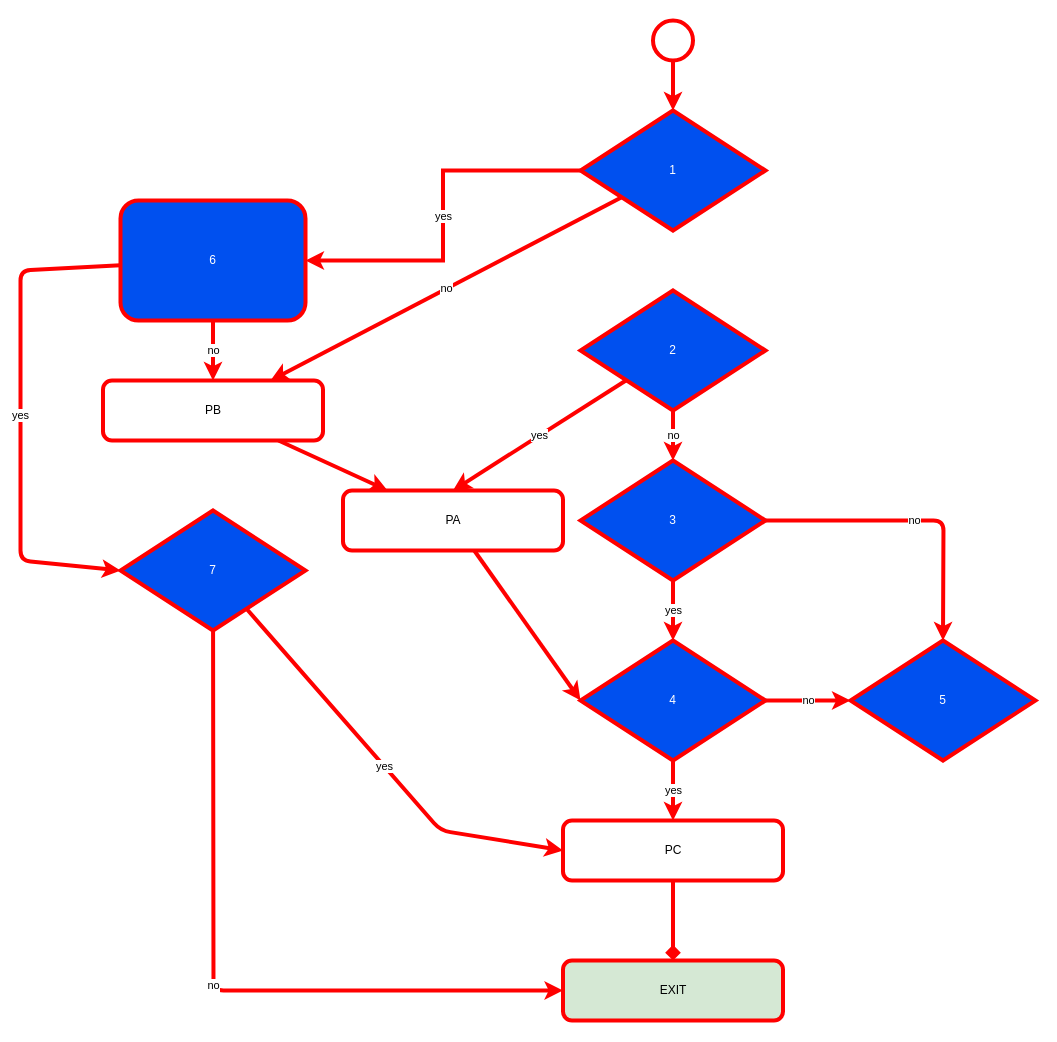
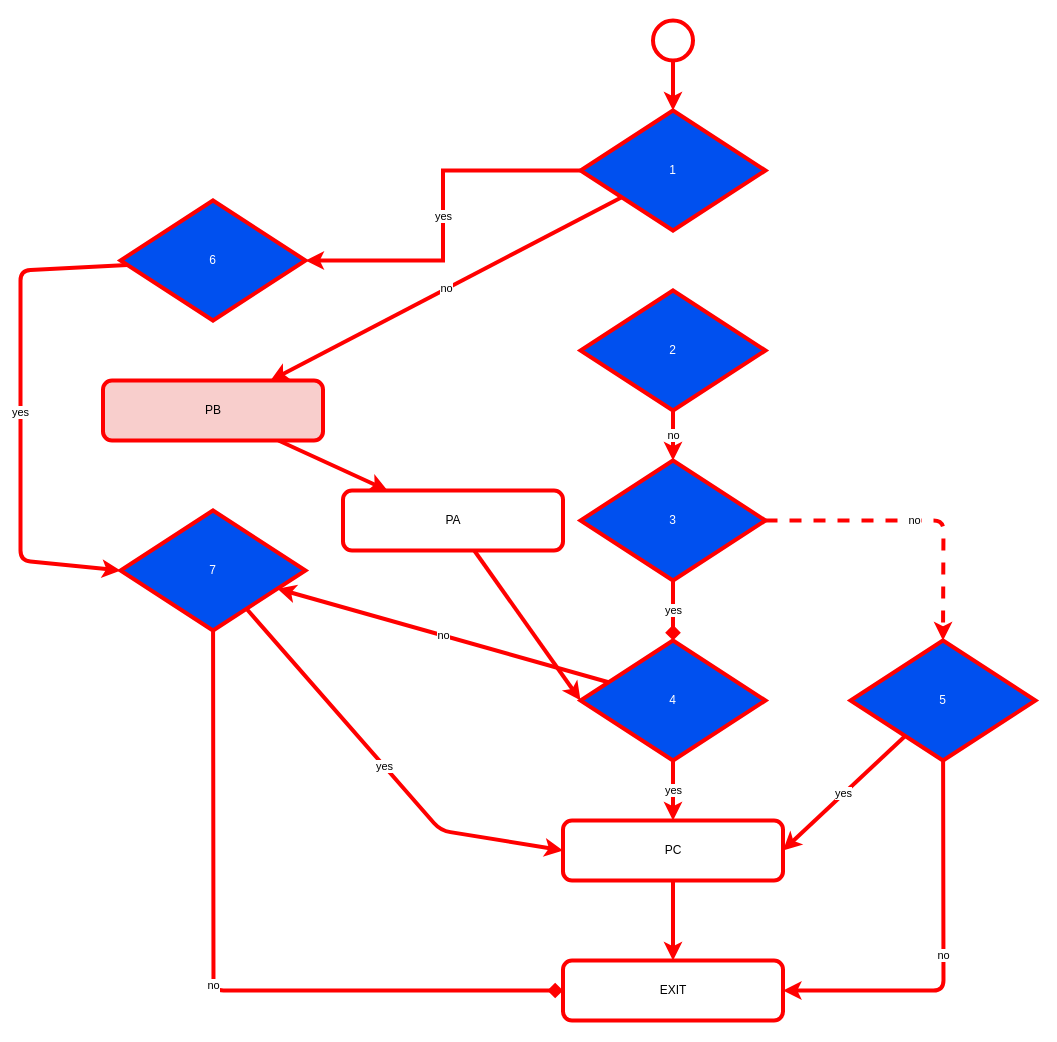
  <mxCell id="0" style="" />
  <mxCell id="1" parent="0" style="" />
  <mxCell id="2" style="edgeStyle=none;html=1;exitX=0.5;exitY=1;exitDx=0;exitDy=0;entryX=0.5;entryY=0;entryDx=0;entryDy=0;strokeColor=#FF0000;strokeWidth=4;" parent="1" source="6" target="5" edge="1"><mxGeometry relative="1" as="geometry"><mxPoint x="530" y="170" as="sourcePoint" /><mxPoint x="600" y="70" as="targetPoint" /></mxGeometry></mxCell>
  <mxCell id="3" value="no" style="edgeStyle=none;html=1;strokeColor=#FF0000;strokeWidth=4;" parent="1" source="5" target="8" edge="1"><mxGeometry relative="1" as="geometry" /></mxCell>
  <mxCell id="4" value="yes" style="edgeStyle=orthogonalEdgeStyle;rounded=0;orthogonalLoop=1;jettySize=auto;html=1;strokeColor=#FF0000;strokeWidth=4;" parent="1" source="5" target="23" edge="1"><mxGeometry relative="1" as="geometry" /></mxCell>
  <mxCell id="5" value="1" style="rhombus;whiteSpace=wrap;html=1;fillColor=#0050ef;fontColor=#ffffff;strokeColor=#FF0000;strokeWidth=4;" parent="1" vertex="1"><mxGeometry x="580" y="110" width="185" height="120" as="geometry" /></mxCell>
  <mxCell id="6" value="" style="ellipse;whiteSpace=wrap;html=1;aspect=fixed;strokeColor=#FF0000;strokeWidth=4;" parent="1" vertex="1"><mxGeometry x="652.5" y="20" width="40" height="40" as="geometry" /></mxCell>
  <mxCell id="7" value="" style="edgeStyle=none;html=1;strokeColor=#FF0000;strokeWidth=4;" parent="1" source="8" target="28" edge="1"><mxGeometry relative="1" as="geometry" /></mxCell>
- <mxCell id="8" value="PB" style="rounded=1;whiteSpace=wrap;html=1;strokeColor=#FF0000;strokeWidth=4;" parent="1" vertex="1"><mxGeometry x="102.5" y="380" width="220" height="60" as="geometry" /></mxCell>
+ <mxCell id="8" value="PB" style="rounded=1;whiteSpace=wrap;html=1;strokeColor=#FF0000;strokeWidth=4;fillColor=#f8cecc;" parent="1" vertex="1"><mxGeometry x="102.5" y="380" width="220" height="60" as="geometry" /></mxCell>
  <mxCell id="9" value="no" style="edgeStyle=none;html=1;strokeColor=#FF0000;strokeWidth=4;" parent="1" source="11" target="14" edge="1"><mxGeometry relative="1" as="geometry" /></mxCell>
- <mxCell id="10" value="yes" style="edgeStyle=none;html=1;entryX=0.5;entryY=0;entryDx=0;entryDy=0;strokeColor=#FF0000;strokeWidth=4;" parent="1" source="11" target="28" edge="1"><mxGeometry relative="1" as="geometry" /></mxCell>
  <mxCell id="11" value="2" style="rhombus;whiteSpace=wrap;html=1;fillColor=#0050ef;fontColor=#ffffff;strokeColor=#FF0000;strokeWidth=4;" parent="1" vertex="1"><mxGeometry x="580" y="290" width="185" height="120" as="geometry" /></mxCell>
- <mxCell id="12" value="no" style="edgeStyle=none;html=1;exitX=1;exitY=0.5;exitDx=0;exitDy=0;entryX=0.5;entryY=0;entryDx=0;entryDy=0;strokeColor=#FF0000;strokeWidth=4;" parent="1" source="14" target="20" edge="1"><mxGeometry relative="1" as="geometry"><Array as="points"><mxPoint x="943" y="520" /></Array></mxGeometry></mxCell>
- <mxCell id="13" value="yes" style="edgeStyle=none;html=1;strokeColor=#FF0000;strokeWidth=4;" parent="1" source="14" target="17" edge="1"><mxGeometry relative="1" as="geometry" /></mxCell>
+ <mxCell id="12" value="no" style="edgeStyle=none;html=1;exitX=1;exitY=0.5;exitDx=0;exitDy=0;entryX=0.5;entryY=0;entryDx=0;entryDy=0;strokeColor=#FF0000;strokeWidth=4;dashed=1;" parent="1" source="14" target="20" edge="1"><mxGeometry relative="1" as="geometry"><Array as="points"><mxPoint x="943" y="520" /></Array></mxGeometry></mxCell>
+ <mxCell id="13" value="yes" style="edgeStyle=none;html=1;strokeColor=#FF0000;strokeWidth=4;endArrow=diamond;" parent="1" source="14" target="17" edge="1"><mxGeometry relative="1" as="geometry" /></mxCell>
  <mxCell id="14" value="3" style="rhombus;whiteSpace=wrap;html=1;fillColor=#0050ef;fontColor=#ffffff;strokeColor=#FF0000;strokeWidth=4;" parent="1" vertex="1"><mxGeometry x="580" y="460" width="185" height="120" as="geometry" /></mxCell>
- <mxCell id="15" value="no" style="edgeStyle=none;html=1;strokeColor=#FF0000;strokeWidth=4;" parent="1" source="17" target="20" edge="1"><mxGeometry relative="1" as="geometry" /></mxCell>
+ <mxCell id="15" value="no" style="edgeStyle=none;html=1;strokeColor=#FF0000;strokeWidth=4;" parent="1" source="17" target="26" edge="1"><mxGeometry relative="1" as="geometry" /></mxCell>
  <mxCell id="16" value="yes" style="edgeStyle=none;html=1;strokeColor=#FF0000;strokeWidth=4;" parent="1" source="17" target="30" edge="1"><mxGeometry relative="1" as="geometry" /></mxCell>
  <mxCell id="17" value="4" style="rhombus;whiteSpace=wrap;html=1;fillColor=#0050ef;fontColor=#ffffff;strokeColor=#FF0000;strokeWidth=4;" parent="1" vertex="1"><mxGeometry x="580" y="640" width="185" height="120" as="geometry" /></mxCell>
+ <mxCell id="18" value="yes" style="edgeStyle=none;html=1;entryX=1;entryY=0.5;entryDx=0;entryDy=0;strokeColor=#FF0000;strokeWidth=4;" parent="1" source="20" target="30" edge="1"><mxGeometry relative="1" as="geometry" /></mxCell>
+ <mxCell id="19" value="no" style="edgeStyle=none;html=1;entryX=1;entryY=0.5;entryDx=0;entryDy=0;strokeColor=#FF0000;strokeWidth=4;" parent="1" source="20" target="31" edge="1"><mxGeometry relative="1" as="geometry"><Array as="points"><mxPoint x="943" y="990" /></Array></mxGeometry></mxCell>
  <mxCell id="20" value="5" style="rhombus;whiteSpace=wrap;html=1;fillColor=#0050ef;fontColor=#ffffff;strokeColor=#FF0000;strokeWidth=4;" parent="1" vertex="1"><mxGeometry x="850" y="640" width="185" height="120" as="geometry" /></mxCell>
- <mxCell id="21" value="no" style="edgeStyle=none;html=1;strokeColor=#FF0000;strokeWidth=4;" parent="1" source="23" target="8" edge="1"><mxGeometry relative="1" as="geometry" /></mxCell>
  <mxCell id="22" value="yes" style="edgeStyle=none;html=1;entryX=0;entryY=0.5;entryDx=0;entryDy=0;strokeColor=#FF0000;strokeWidth=4;" parent="1" source="23" target="26" edge="1"><mxGeometry relative="1" as="geometry"><mxPoint x="-30" y="370" as="targetPoint" /><Array as="points"><mxPoint x="20" y="270" /><mxPoint x="20" y="560" /></Array></mxGeometry></mxCell>
- <mxCell id="23" value="6" style="whiteSpace=wrap;html=1;fillColor=#0050ef;fontColor=#ffffff;strokeColor=#FF0000;strokeWidth=4;rounded=1;" parent="1" vertex="1"><mxGeometry x="120" y="200" width="185" height="120" as="geometry" /></mxCell>
+ <mxCell id="23" value="6" style="rhombus;whiteSpace=wrap;html=1;fillColor=#0050ef;fontColor=#ffffff;strokeColor=#FF0000;strokeWidth=4;" parent="1" vertex="1"><mxGeometry x="120" y="200" width="185" height="120" as="geometry" /></mxCell>
  <mxCell id="24" value="yes" style="edgeStyle=none;html=1;entryX=0;entryY=0.5;entryDx=0;entryDy=0;strokeColor=#FF0000;strokeWidth=4;" parent="1" source="26" target="30" edge="1"><mxGeometry relative="1" as="geometry"><Array as="points"><mxPoint x="440" y="830" /></Array></mxGeometry></mxCell>
- <mxCell id="25" value="no" style="edgeStyle=none;html=1;entryX=0;entryY=0.5;entryDx=0;entryDy=0;strokeColor=#FF0000;strokeWidth=4;" parent="1" source="26" target="31" edge="1"><mxGeometry relative="1" as="geometry"><Array as="points"><mxPoint x="213" y="990" /></Array></mxGeometry></mxCell>
+ <mxCell id="25" value="no" style="edgeStyle=none;html=1;entryX=0;entryY=0.5;entryDx=0;entryDy=0;strokeColor=#FF0000;strokeWidth=4;endArrow=diamond;" parent="1" source="26" target="31" edge="1"><mxGeometry relative="1" as="geometry"><Array as="points"><mxPoint x="213" y="990" /></Array></mxGeometry></mxCell>
  <mxCell id="26" value="7" style="rhombus;whiteSpace=wrap;html=1;fillColor=#0050ef;fontColor=#ffffff;strokeColor=#FF0000;strokeWidth=4;" parent="1" vertex="1"><mxGeometry x="120" y="510" width="185" height="120" as="geometry" /></mxCell>
  <mxCell id="27" style="edgeStyle=none;html=1;entryX=0;entryY=0.5;entryDx=0;entryDy=0;strokeColor=#FF0000;strokeWidth=4;" parent="1" source="28" target="17" edge="1"><mxGeometry relative="1" as="geometry" /></mxCell>
  <mxCell id="28" value="PA" style="rounded=1;whiteSpace=wrap;html=1;strokeColor=#FF0000;strokeWidth=4;" parent="1" vertex="1"><mxGeometry x="342.5" y="490" width="220" height="60" as="geometry" /></mxCell>
- <mxCell id="29" style="edgeStyle=none;html=1;entryX=0.5;entryY=0;entryDx=0;entryDy=0;strokeColor=#FF0000;strokeWidth=4;endArrow=diamond;" parent="1" source="30" target="31" edge="1"><mxGeometry relative="1" as="geometry" /></mxCell>
+ <mxCell id="29" style="edgeStyle=none;html=1;entryX=0.5;entryY=0;entryDx=0;entryDy=0;strokeColor=#FF0000;strokeWidth=4;" parent="1" source="30" target="31" edge="1"><mxGeometry relative="1" as="geometry" /></mxCell>
  <mxCell id="30" value="PC" style="rounded=1;whiteSpace=wrap;html=1;strokeColor=#FF0000;strokeWidth=4;" parent="1" vertex="1"><mxGeometry x="562.5" y="820" width="220" height="60" as="geometry" /></mxCell>
- <mxCell id="31" value="EXIT" style="rounded=1;whiteSpace=wrap;html=1;strokeColor=#FF0000;strokeWidth=4;fillColor=#d5e8d4;" parent="1" vertex="1"><mxGeometry x="562.5" y="960" width="220" height="60" as="geometry" /></mxCell>
+ <mxCell id="31" value="EXIT" style="rounded=1;whiteSpace=wrap;html=1;strokeColor=#FF0000;strokeWidth=4;" parent="1" vertex="1"><mxGeometry x="562.5" y="960" width="220" height="60" as="geometry" /></mxCell>
